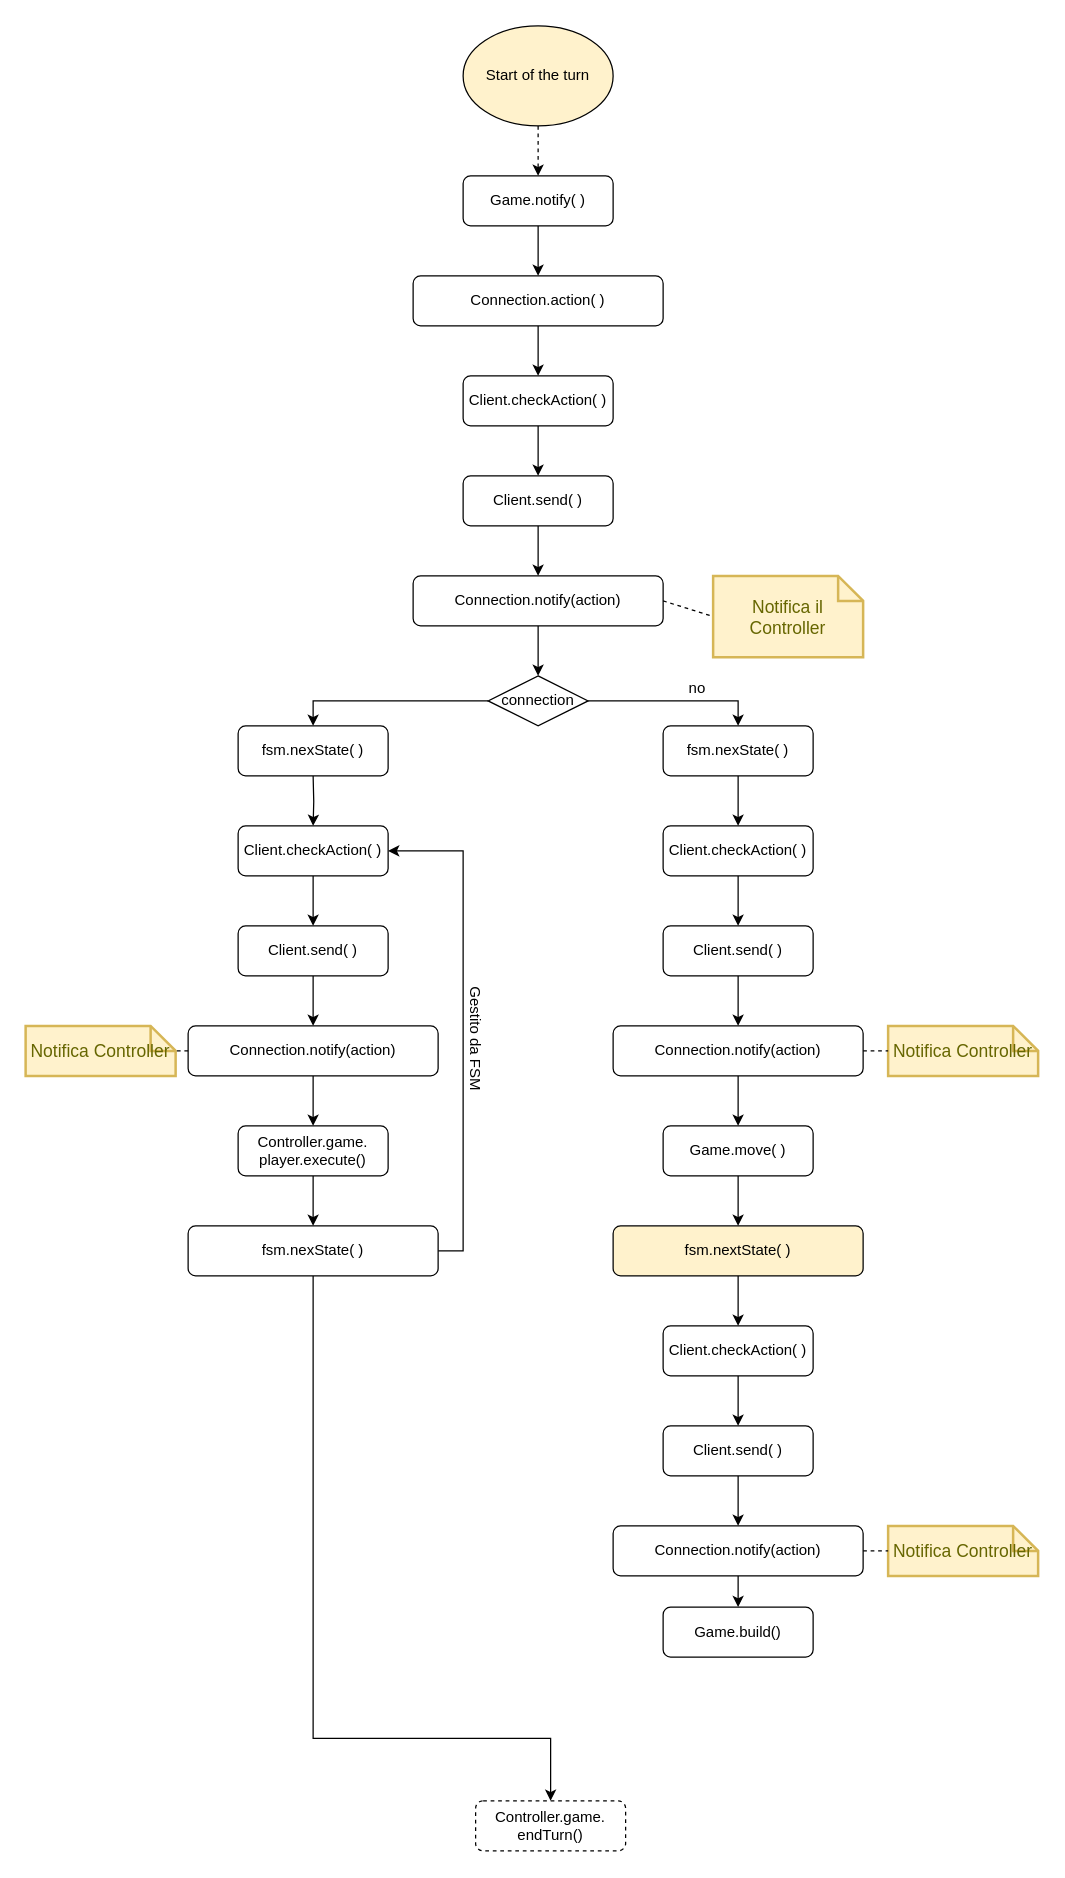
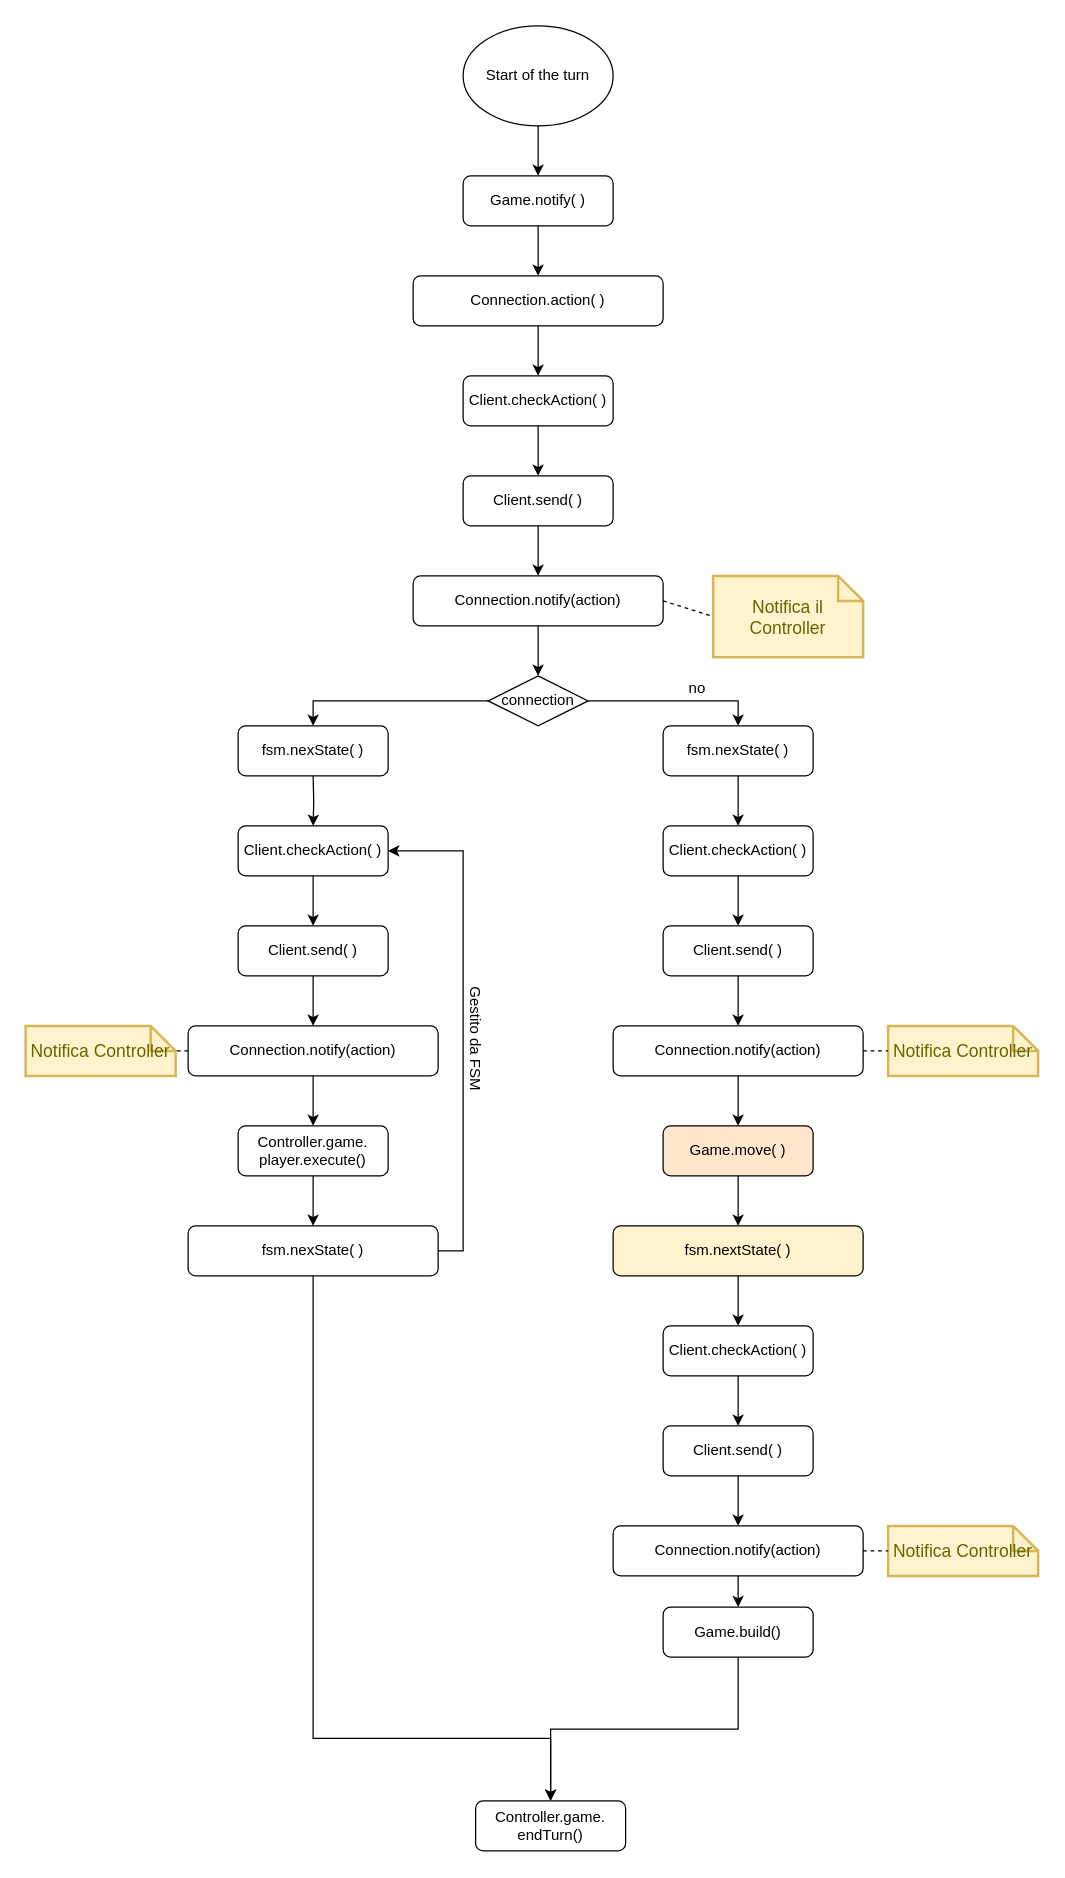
  <mxCell id="0" />
  <mxCell id="1" parent="0" />
- <mxCell id="2" value="" style="edgeStyle=orthogonalEdgeStyle;rounded=0;orthogonalLoop=1;jettySize=auto;html=1;entryX=0.5;entryY=0;entryDx=0;entryDy=0;dashed=1;" parent="1" source="3" target="5" edge="1"><mxGeometry relative="1" as="geometry"><mxPoint x="430" y="180" as="targetPoint" /></mxGeometry></mxCell>
- <mxCell id="3" value="Start of the turn" style="ellipse;whiteSpace=wrap;html=1;fillColor=#fff2cc;" parent="1" vertex="1"><mxGeometry x="370" width="120" height="80" as="geometry" y="20" /></mxCell>
+ <mxCell id="2" value="" style="edgeStyle=orthogonalEdgeStyle;rounded=0;orthogonalLoop=1;jettySize=auto;html=1;entryX=0.5;entryY=0;entryDx=0;entryDy=0;" parent="1" source="3" target="5" edge="1"><mxGeometry relative="1" as="geometry"><mxPoint x="430" y="180" as="targetPoint" /></mxGeometry></mxCell>
+ <mxCell id="3" value="Start of the turn" style="ellipse;whiteSpace=wrap;html=1;" parent="1" vertex="1"><mxGeometry x="370" width="120" height="80" as="geometry" y="20" /></mxCell>
  <mxCell id="4" value="" style="edgeStyle=orthogonalEdgeStyle;rounded=0;orthogonalLoop=1;jettySize=auto;html=1;entryX=0.5;entryY=0;entryDx=0;entryDy=0;" parent="1" source="5" target="7" edge="1"><mxGeometry relative="1" as="geometry"><mxPoint x="480" y="150" as="targetPoint" /></mxGeometry></mxCell>
  <mxCell id="5" value="Game.notify( )" style="rounded=1;whiteSpace=wrap;html=1;" parent="1" vertex="1"><mxGeometry x="370" y="140" width="120" height="40" as="geometry" /></mxCell>
  <mxCell id="6" value="" style="edgeStyle=orthogonalEdgeStyle;rounded=0;orthogonalLoop=1;jettySize=auto;html=1;" parent="1" source="7" target="9" edge="1"><mxGeometry relative="1" as="geometry" /></mxCell>
  <mxCell id="7" value="Connection.action( )" style="rounded=1;whiteSpace=wrap;html=1;" parent="1" vertex="1"><mxGeometry x="330" y="220" width="200" height="40" as="geometry" /></mxCell>
  <mxCell id="8" value="" style="edgeStyle=orthogonalEdgeStyle;rounded=0;orthogonalLoop=1;jettySize=auto;html=1;" parent="1" source="9" target="11" edge="1"><mxGeometry relative="1" as="geometry" /></mxCell>
  <mxCell id="9" value="Client.checkAction( )" style="rounded=1;whiteSpace=wrap;html=1;" parent="1" vertex="1"><mxGeometry x="370" y="300" width="120" height="40" as="geometry" /></mxCell>
  <mxCell id="10" value="" style="edgeStyle=orthogonalEdgeStyle;rounded=0;orthogonalLoop=1;jettySize=auto;html=1;" parent="1" source="11" target="13" edge="1"><mxGeometry relative="1" as="geometry" /></mxCell>
  <mxCell id="11" value="Client.send( )" style="rounded=1;whiteSpace=wrap;html=1;" parent="1" vertex="1"><mxGeometry x="370" y="380" width="120" height="40" as="geometry" /></mxCell>
  <mxCell id="12" value="" style="edgeStyle=orthogonalEdgeStyle;rounded=0;orthogonalLoop=1;jettySize=auto;html=1;" parent="1" source="13" edge="1"><mxGeometry relative="1" as="geometry"><mxPoint x="430" y="540" as="targetPoint" /></mxGeometry></mxCell>
  <mxCell id="13" value="Connection.notify(action)" style="rounded=1;whiteSpace=wrap;html=1;" parent="1" vertex="1"><mxGeometry x="330" y="460" width="200" height="40" as="geometry" /></mxCell>
  <mxCell id="14" value="Notifica il Controller" style="shape=note;strokeWidth=2;fontSize=14;size=20;whiteSpace=wrap;html=1;fillColor=#fff2cc;strokeColor=#d6b656;fontColor=#666600;" parent="1" vertex="1"><mxGeometry x="570" y="460" width="120" height="65" as="geometry" /></mxCell>
  <mxCell id="15" value="" style="endArrow=none;dashed=1;html=1;exitX=1;exitY=0.5;exitDx=0;exitDy=0;entryX=0;entryY=0.5;entryDx=0;entryDy=0;entryPerimeter=0;" parent="1" source="13" target="14" edge="1"><mxGeometry width="50" height="50" relative="1" as="geometry"><mxPoint x="530" y="510" as="sourcePoint" /><mxPoint x="580" y="460" as="targetPoint" /></mxGeometry></mxCell>
  <mxCell id="16" style="edgeStyle=orthogonalEdgeStyle;rounded=0;orthogonalLoop=1;jettySize=auto;html=1;exitX=1;exitY=0.5;exitDx=0;exitDy=0;entryX=0.5;entryY=0;entryDx=0;entryDy=0;" parent="1" source="18" target="46" edge="1"><mxGeometry relative="1" as="geometry"><mxPoint x="650" y="560" as="targetPoint" /></mxGeometry></mxCell>
  <mxCell id="17" style="edgeStyle=orthogonalEdgeStyle;rounded=0;orthogonalLoop=1;jettySize=auto;html=1;exitX=0;exitY=0.5;exitDx=0;exitDy=0;entryX=0.5;entryY=0;entryDx=0;entryDy=0;" parent="1" source="18" target="47" edge="1"><mxGeometry relative="1" as="geometry"><mxPoint x="250" y="580" as="targetPoint" /></mxGeometry></mxCell>
  <mxCell id="18" value="connection" style="rhombus;whiteSpace=wrap;html=1;" parent="1" vertex="1"><mxGeometry x="390" y="540" width="80" height="40" as="geometry" /></mxCell>
  <mxCell id="19" value="no" style="text;html=1;align=center;verticalAlign=middle;resizable=0;points=[];autosize=1;" parent="1" vertex="1"><mxGeometry x="542" y="540" width="30" height="20" as="geometry" /></mxCell>
  <mxCell id="20" value="" style="edgeStyle=orthogonalEdgeStyle;rounded=0;orthogonalLoop=1;jettySize=auto;html=1;" parent="1" source="21" target="23" edge="1"><mxGeometry relative="1" as="geometry" /></mxCell>
  <mxCell id="21" value="Client.checkAction( )" style="rounded=1;whiteSpace=wrap;html=1;" parent="1" vertex="1"><mxGeometry x="530" y="660" width="120" height="40" as="geometry" /></mxCell>
  <mxCell id="22" value="" style="edgeStyle=orthogonalEdgeStyle;rounded=0;orthogonalLoop=1;jettySize=auto;html=1;" parent="1" source="23" target="25" edge="1"><mxGeometry relative="1" as="geometry" /></mxCell>
  <mxCell id="23" value="Client.send( )" style="rounded=1;whiteSpace=wrap;html=1;" parent="1" vertex="1"><mxGeometry x="530" y="740" width="120" height="40" as="geometry" /></mxCell>
  <mxCell id="24" value="" style="edgeStyle=orthogonalEdgeStyle;rounded=0;orthogonalLoop=1;jettySize=auto;html=1;entryX=0.5;entryY=0;entryDx=0;entryDy=0;" parent="1" source="25" target="43" edge="1"><mxGeometry relative="1" as="geometry"><mxPoint x="560" y="870" as="targetPoint" /></mxGeometry></mxCell>
  <mxCell id="25" value="Connection.notify(action)" style="rounded=1;whiteSpace=wrap;html=1;" parent="1" vertex="1"><mxGeometry x="490" y="820" width="200" height="40" as="geometry" /></mxCell>
  <mxCell id="26" value="Notifica Controller" style="shape=note;strokeWidth=2;fontSize=14;size=20;whiteSpace=wrap;html=1;fillColor=#fff2cc;strokeColor=#d6b656;fontColor=#666600;" parent="1" vertex="1"><mxGeometry x="710" y="820" width="120" height="40" as="geometry" /></mxCell>
  <mxCell id="27" value="" style="endArrow=none;dashed=1;html=1;exitX=1;exitY=0.5;exitDx=0;exitDy=0;entryX=0;entryY=0.5;entryDx=0;entryDy=0;entryPerimeter=0;" parent="1" source="25" target="26" edge="1"><mxGeometry width="50" height="50" relative="1" as="geometry"><mxPoint x="690" y="870" as="sourcePoint" /><mxPoint x="740" y="820" as="targetPoint" /></mxGeometry></mxCell>
+ <mxCell id="28" value="" style="edgeStyle=orthogonalEdgeStyle;rounded=0;orthogonalLoop=1;jettySize=auto;html=1;exitX=0.5;exitY=1;exitDx=0;exitDy=0;" parent="1" source="29" target="30" edge="1"><mxGeometry relative="1" as="geometry" /></mxCell>
  <mxCell id="29" value="Game.build()" style="rounded=1;whiteSpace=wrap;html=1;" parent="1" vertex="1"><mxGeometry x="530" y="1285" width="120" height="40" as="geometry" /></mxCell>
- <mxCell id="30" value="Controller.game.&lt;br&gt;endTurn()" style="rounded=1;whiteSpace=wrap;html=1;dashed=1;" parent="1" vertex="1"><mxGeometry x="380" y="1440" width="120" height="40" as="geometry" /></mxCell>
+ <mxCell id="30" value="Controller.game.&lt;br&gt;endTurn()" style="rounded=1;whiteSpace=wrap;html=1;" parent="1" vertex="1"><mxGeometry x="380" y="1440" width="120" height="40" as="geometry" /></mxCell>
  <mxCell id="31" value="" style="edgeStyle=orthogonalEdgeStyle;rounded=0;orthogonalLoop=1;jettySize=auto;html=1;entryX=0.5;entryY=0;entryDx=0;entryDy=0;" parent="1" source="32" target="34" edge="1"><mxGeometry relative="1" as="geometry"><mxPoint x="590" y="1140" as="targetPoint" /></mxGeometry></mxCell>
  <mxCell id="32" value="fsm.nextState( )" style="rounded=1;whiteSpace=wrap;html=1;fillColor=#fff2cc;" parent="1" vertex="1"><mxGeometry x="490" y="980" width="200" height="40" as="geometry" /></mxCell>
  <mxCell id="33" value="" style="edgeStyle=orthogonalEdgeStyle;rounded=0;orthogonalLoop=1;jettySize=auto;html=1;" parent="1" source="34" target="36" edge="1"><mxGeometry relative="1" as="geometry" /></mxCell>
  <mxCell id="34" value="Client.checkAction( )" style="rounded=1;whiteSpace=wrap;html=1;" parent="1" vertex="1"><mxGeometry x="530" y="1060" width="120" height="40" as="geometry" /></mxCell>
  <mxCell id="35" value="" style="edgeStyle=orthogonalEdgeStyle;rounded=0;orthogonalLoop=1;jettySize=auto;html=1;" parent="1" source="36" target="38" edge="1"><mxGeometry relative="1" as="geometry" /></mxCell>
  <mxCell id="36" value="Client.send( )" style="rounded=1;whiteSpace=wrap;html=1;" parent="1" vertex="1"><mxGeometry x="530" y="1140" width="120" height="40" as="geometry" /></mxCell>
  <mxCell id="37" value="" style="edgeStyle=orthogonalEdgeStyle;rounded=0;orthogonalLoop=1;jettySize=auto;html=1;" parent="1" source="38" target="29" edge="1"><mxGeometry relative="1" as="geometry" /></mxCell>
  <mxCell id="38" value="Connection.notify(action)" style="rounded=1;whiteSpace=wrap;html=1;" parent="1" vertex="1"><mxGeometry x="490" y="1220" width="200" height="40" as="geometry" /></mxCell>
  <mxCell id="39" value="Notifica Controller" style="shape=note;strokeWidth=2;fontSize=14;size=20;whiteSpace=wrap;html=1;fillColor=#fff2cc;strokeColor=#d6b656;fontColor=#666600;" parent="1" vertex="1"><mxGeometry x="710" y="1220" width="120" height="40" as="geometry" /></mxCell>
  <mxCell id="40" value="" style="endArrow=none;dashed=1;html=1;exitX=1;exitY=0.5;exitDx=0;exitDy=0;entryX=0;entryY=0.5;entryDx=0;entryDy=0;entryPerimeter=0;" parent="1" source="38" target="39" edge="1"><mxGeometry width="50" height="50" relative="1" as="geometry"><mxPoint x="690" y="1270" as="sourcePoint" /><mxPoint x="740" y="1220" as="targetPoint" /></mxGeometry></mxCell>
  <mxCell id="41" value="" style="edgeStyle=orthogonalEdgeStyle;curved=1;rounded=0;orthogonalLoop=1;jettySize=auto;html=1;" parent="1" edge="1"><mxGeometry relative="1" as="geometry"><mxPoint x="250" y="620" as="sourcePoint" /><mxPoint x="250" y="660" as="targetPoint" /></mxGeometry></mxCell>
  <mxCell id="42" value="" style="edgeStyle=orthogonalEdgeStyle;curved=1;rounded=0;orthogonalLoop=1;jettySize=auto;html=1;entryX=0.5;entryY=0;entryDx=0;entryDy=0;" parent="1" source="43" target="32" edge="1"><mxGeometry relative="1" as="geometry"><mxPoint x="590" y="980" as="targetPoint" /></mxGeometry></mxCell>
- <mxCell id="43" value="Game.move( )" style="rounded=1;whiteSpace=wrap;html=1;" parent="1" vertex="1"><mxGeometry x="530" y="900" width="120" height="40" as="geometry" /></mxCell>
+ <mxCell id="43" value="Game.move( )" style="rounded=1;whiteSpace=wrap;html=1;fillColor=#ffe6cc;" parent="1" vertex="1"><mxGeometry x="530" y="900" width="120" height="40" as="geometry" /></mxCell>
  <mxCell id="44" style="edgeStyle=orthogonalEdgeStyle;rounded=0;orthogonalLoop=1;jettySize=auto;html=1;exitX=0.5;exitY=1;exitDx=0;exitDy=0;entryX=0.5;entryY=0;entryDx=0;entryDy=0;" parent="1" target="30" edge="1"><mxGeometry relative="1" as="geometry"><Array as="points"><mxPoint x="250" y="1390" /><mxPoint x="440" y="1390" /></Array><mxPoint x="250" y="1020" as="sourcePoint" /><mxPoint x="370" y="1390" as="targetPoint" /></mxGeometry></mxCell>
  <mxCell id="45" value="" style="edgeStyle=orthogonalEdgeStyle;curved=1;rounded=0;orthogonalLoop=1;jettySize=auto;html=1;entryX=0.5;entryY=0;entryDx=0;entryDy=0;" parent="1" source="46" target="21" edge="1"><mxGeometry relative="1" as="geometry"><mxPoint x="590" y="660" as="targetPoint" /></mxGeometry></mxCell>
  <mxCell id="46" value="fsm.nexState( )" style="rounded=1;whiteSpace=wrap;html=1;" parent="1" vertex="1"><mxGeometry x="530" y="580" width="120" height="40" as="geometry" /></mxCell>
  <mxCell id="47" value="fsm.nexState( )" style="rounded=1;whiteSpace=wrap;html=1;" parent="1" vertex="1"><mxGeometry x="190" y="580" width="120" height="40" as="geometry" /></mxCell>
  <mxCell id="48" value="" style="edgeStyle=orthogonalEdgeStyle;rounded=0;orthogonalLoop=1;jettySize=auto;html=1;" parent="1" source="49" target="51" edge="1"><mxGeometry relative="1" as="geometry" /></mxCell>
  <mxCell id="49" value="Client.checkAction( )" style="rounded=1;whiteSpace=wrap;html=1;" parent="1" vertex="1"><mxGeometry x="190" y="660" width="120" height="40" as="geometry" /></mxCell>
  <mxCell id="50" value="" style="edgeStyle=orthogonalEdgeStyle;rounded=0;orthogonalLoop=1;jettySize=auto;html=1;" parent="1" source="51" target="53" edge="1"><mxGeometry relative="1" as="geometry" /></mxCell>
  <mxCell id="51" value="Client.send( )" style="rounded=1;whiteSpace=wrap;html=1;" parent="1" vertex="1"><mxGeometry x="190" y="740" width="120" height="40" as="geometry" /></mxCell>
  <mxCell id="52" value="" style="edgeStyle=orthogonalEdgeStyle;rounded=0;orthogonalLoop=1;jettySize=auto;html=1;entryX=0.5;entryY=0;entryDx=0;entryDy=0;" parent="1" source="53" target="59" edge="1"><mxGeometry relative="1" as="geometry"><mxPoint x="220" y="870" as="targetPoint" /></mxGeometry></mxCell>
  <mxCell id="53" value="Connection.notify(action)" style="rounded=1;whiteSpace=wrap;html=1;" parent="1" vertex="1"><mxGeometry x="150" y="820" width="200" height="40" as="geometry" /></mxCell>
  <mxCell id="54" value="Notifica Controller" style="shape=note;strokeWidth=2;fontSize=14;size=20;whiteSpace=wrap;html=1;fillColor=#fff2cc;strokeColor=#d6b656;fontColor=#666600;" parent="1" vertex="1"><mxGeometry x="20" y="820" width="120" height="40" as="geometry" /></mxCell>
  <mxCell id="55" value="" style="endArrow=none;dashed=1;html=1;exitX=0;exitY=0.5;exitDx=0;exitDy=0;" parent="1" source="53" edge="1"><mxGeometry width="50" height="50" relative="1" as="geometry"><mxPoint x="350" y="870" as="sourcePoint" /><mxPoint x="140" y="840" as="targetPoint" /></mxGeometry></mxCell>
  <mxCell id="56" style="edgeStyle=orthogonalEdgeStyle;rounded=0;orthogonalLoop=1;jettySize=auto;html=1;entryX=1;entryY=0.5;entryDx=0;entryDy=0;exitX=1;exitY=0.5;exitDx=0;exitDy=0;" parent="1" source="57" target="49" edge="1"><mxGeometry relative="1" as="geometry" /></mxCell>
  <mxCell id="57" value="fsm.nexState( )" style="rounded=1;whiteSpace=wrap;html=1;" parent="1" vertex="1"><mxGeometry x="150" y="980" width="200" height="40" as="geometry" /></mxCell>
  <mxCell id="58" value="" style="edgeStyle=orthogonalEdgeStyle;curved=1;rounded=0;orthogonalLoop=1;jettySize=auto;html=1;entryX=0.5;entryY=0;entryDx=0;entryDy=0;" parent="1" source="59" target="57" edge="1"><mxGeometry relative="1" as="geometry"><mxPoint x="250" y="980" as="targetPoint" /></mxGeometry></mxCell>
  <mxCell id="59" value="Controller.game.&lt;br&gt;player.execute()" style="rounded=1;whiteSpace=wrap;html=1;" parent="1" vertex="1"><mxGeometry x="190" y="900" width="120" height="40" as="geometry" /></mxCell>
  <mxCell id="60" value="Gestito da FSM" style="text;html=1;align=center;verticalAlign=middle;resizable=0;points=[];autosize=1;rotation=90;" parent="1" vertex="1"><mxGeometry x="330" y="820" width="100" height="20" as="geometry" /></mxCell>
